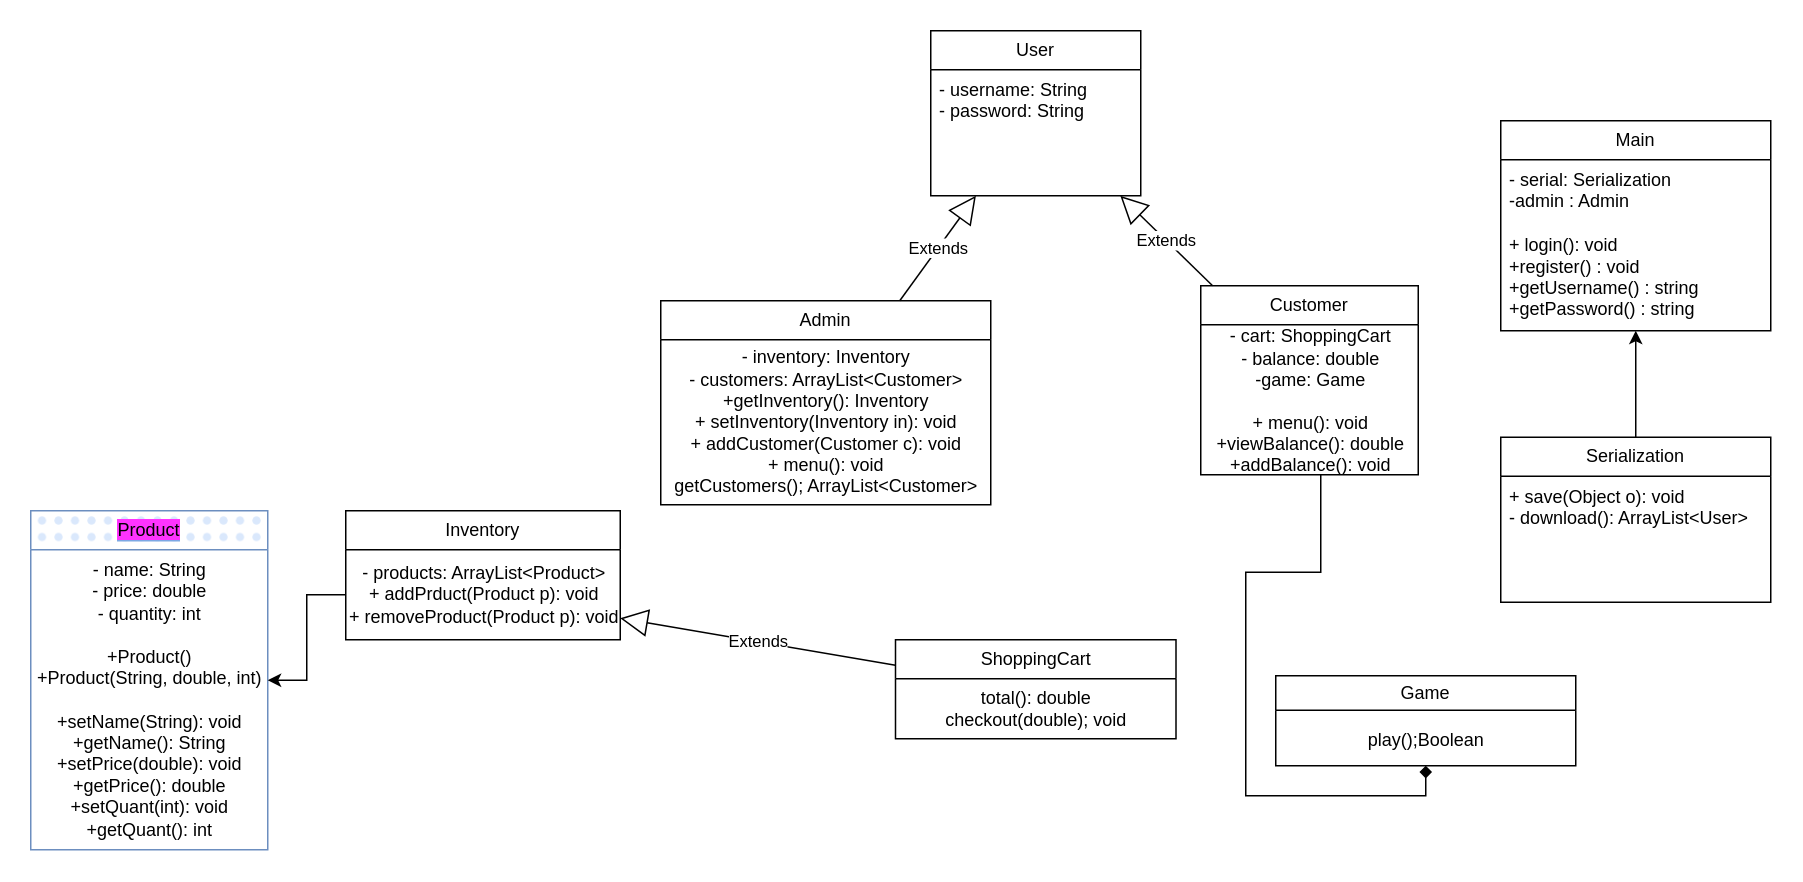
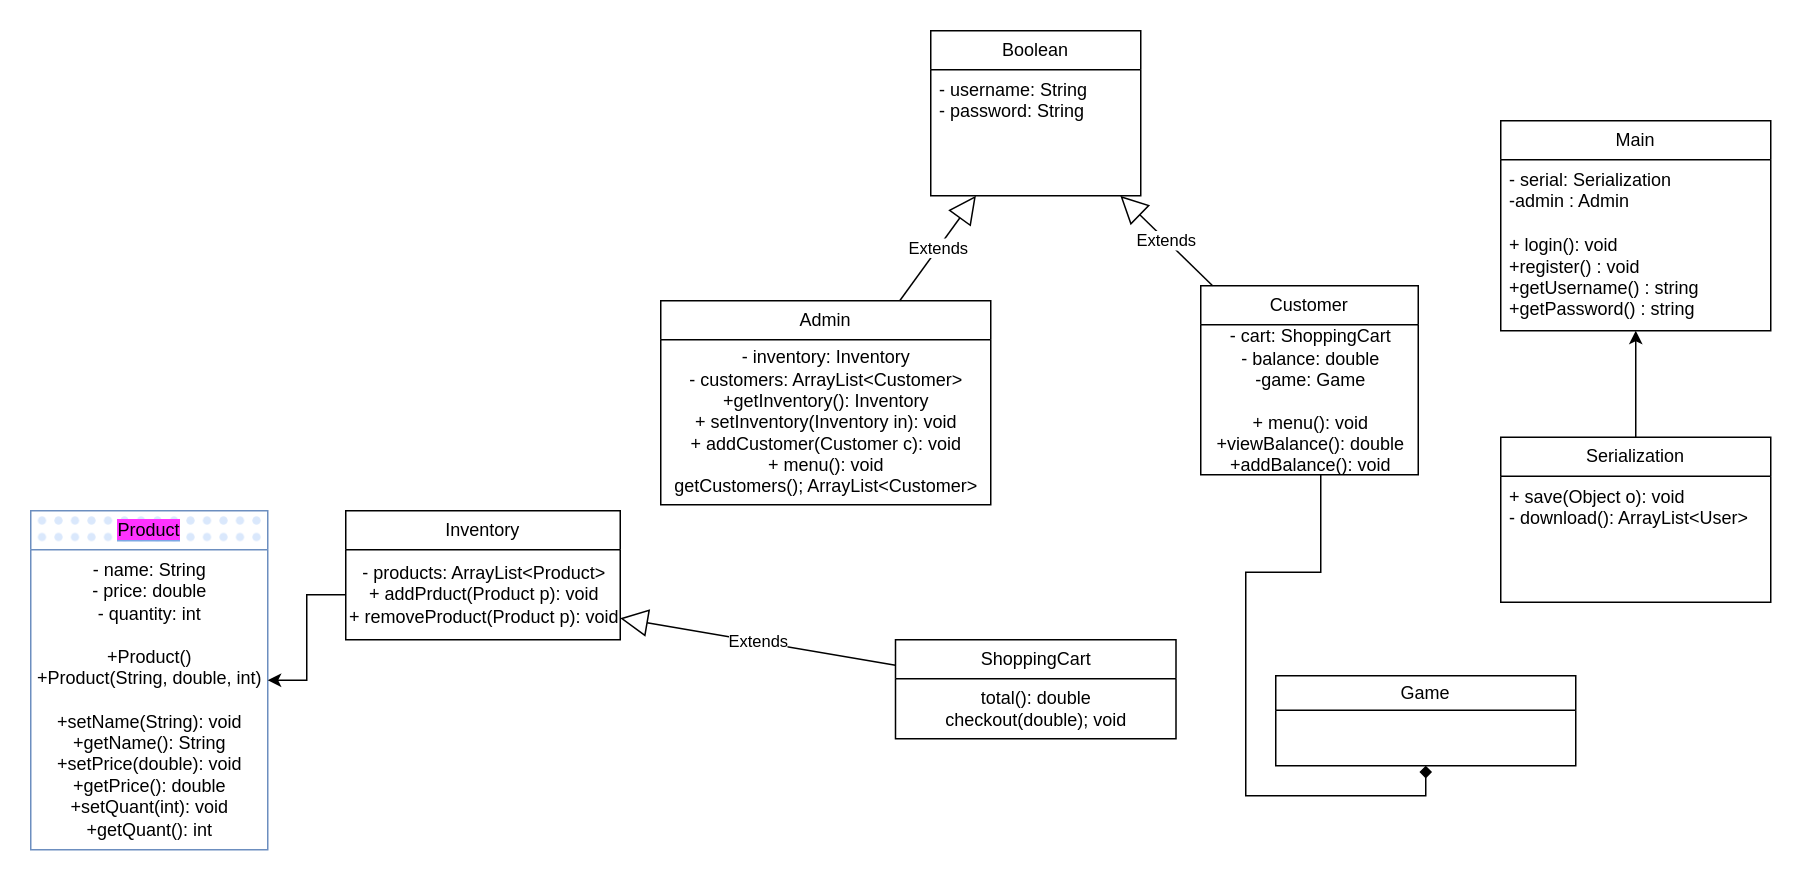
  <mxCell id="0" />
  <mxCell id="1" parent="0" />
  <mxCell id="2" value="Customer" style="swimlane;fontStyle=0;childLayout=stackLayout;horizontal=1;startSize=26;fillColor=none;horizontalStack=0;resizeParent=1;resizeParentMax=0;resizeLast=0;collapsible=1;marginBottom=0;whiteSpace=wrap;html=1;" parent="1" vertex="1"><mxGeometry x="800" y="190" width="145" height="126" as="geometry" /></mxCell>
  <mxCell id="3" value="Admin" style="swimlane;fontStyle=0;childLayout=stackLayout;horizontal=1;startSize=26;fillColor=none;horizontalStack=0;resizeParent=1;resizeParentMax=0;resizeLast=0;collapsible=1;marginBottom=0;whiteSpace=wrap;html=1;" parent="1" vertex="1"><mxGeometry x="440" y="200" width="220" height="136" as="geometry" /></mxCell>
  <mxCell id="4" value="- inventory: Inventory&lt;br&gt;- customers: ArrayList&amp;lt;Customer&amp;gt;&lt;br&gt;+getInventory(): Inventory&lt;br&gt;+ setInventory(Inventory in): void&lt;br&gt;+ addCustomer(Customer c): void&lt;br&gt;+ menu(): void&lt;br&gt;getCustomers(); ArrayList&amp;lt;Customer&amp;gt;" style="text;html=1;align=center;verticalAlign=middle;resizable=0;points=[];autosize=1;strokeColor=none;fillColor=none;" parent="3" vertex="1"><mxGeometry y="26" width="220" height="110" as="geometry" /></mxCell>
- <mxCell id="5" value="User" style="swimlane;fontStyle=0;childLayout=stackLayout;horizontal=1;startSize=26;fillColor=none;horizontalStack=0;resizeParent=1;resizeParentMax=0;resizeLast=0;collapsible=1;marginBottom=0;whiteSpace=wrap;html=1;" parent="1" vertex="1"><mxGeometry x="620" y="20" width="140" height="110" as="geometry" /></mxCell>
+ <mxCell id="5" value="Boolean" style="swimlane;fontStyle=0;childLayout=stackLayout;horizontal=1;startSize=26;fillColor=none;horizontalStack=0;resizeParent=1;resizeParentMax=0;resizeLast=0;collapsible=1;marginBottom=0;whiteSpace=wrap;html=1;" parent="1" vertex="1"><mxGeometry x="620" y="20" width="140" height="110" as="geometry" /></mxCell>
  <mxCell id="6" value="- username: String&lt;br&gt;- password: String&lt;br&gt;&lt;br&gt;" style="text;strokeColor=none;fillColor=none;align=left;verticalAlign=top;spacingLeft=4;spacingRight=4;overflow=hidden;rotatable=0;points=[[0,0.5],[1,0.5]];portConstraint=eastwest;whiteSpace=wrap;html=1;" parent="5" vertex="1"><mxGeometry y="26" width="140" height="84" as="geometry" /></mxCell>
  <mxCell id="7" value="Extends" style="endArrow=block;endSize=16;endFill=0;html=1;rounded=0;" parent="1" source="3" target="5" edge="1"><mxGeometry width="160" relative="1" as="geometry"><mxPoint x="580" y="450" as="sourcePoint" /><mxPoint x="740" y="450" as="targetPoint" /></mxGeometry></mxCell>
  <mxCell id="8" value="Extends" style="endArrow=block;endSize=16;endFill=0;html=1;rounded=0;" parent="1" source="2" target="5" edge="1"><mxGeometry width="160" relative="1" as="geometry"><mxPoint x="626" y="200" as="sourcePoint" /><mxPoint x="664" y="140" as="targetPoint" /></mxGeometry></mxCell>
  <mxCell id="9" value="&lt;span style=&quot;background-color: rgb(255, 51, 255);&quot;&gt;Product&lt;/span&gt;" style="swimlane;fontStyle=0;childLayout=stackLayout;horizontal=1;startSize=26;fillColor=#dae8fc;horizontalStack=0;resizeParent=1;resizeParentMax=0;resizeLast=0;collapsible=1;marginBottom=0;whiteSpace=wrap;html=1;strokeColor=#6c8ebf;labelBackgroundColor=#7da8e3;shadow=0;fillStyle=dots;" parent="1" vertex="1"><mxGeometry x="20" y="340" width="158" height="226" as="geometry" /></mxCell>
  <mxCell id="10" value="- name: String&lt;br&gt;- price: double&lt;br&gt;- quantity: int&lt;br&gt;&lt;br&gt;+Product()&lt;br&gt;+Product(String, double, int)&lt;br&gt;&lt;br&gt;+setName(String): void&lt;br&gt;+getName(): String&lt;br&gt;+setPrice(double): void&lt;br&gt;+getPrice(): double&lt;br&gt;+setQuant(int): void&lt;br&gt;+getQuant(): int" style="text;html=1;align=center;verticalAlign=middle;resizable=0;points=[];autosize=1;strokeColor=none;fillColor=none;" parent="9" vertex="1"><mxGeometry y="26" width="158" height="200" as="geometry" /></mxCell>
  <mxCell id="11" style="edgeStyle=orthogonalEdgeStyle;rounded=0;orthogonalLoop=1;jettySize=auto;html=1;" parent="1" source="13" target="9" edge="1"><mxGeometry relative="1" as="geometry"><mxPoint x="370" y="543" as="sourcePoint" /></mxGeometry></mxCell>
  <mxCell id="12" value="Inventory" style="swimlane;fontStyle=0;childLayout=stackLayout;horizontal=1;startSize=26;fillColor=none;horizontalStack=0;resizeParent=1;resizeParentMax=0;resizeLast=0;collapsible=1;marginBottom=0;whiteSpace=wrap;html=1;" parent="1" vertex="1"><mxGeometry x="230" y="340" width="183" height="86" as="geometry" /></mxCell>
  <mxCell id="13" value="- products: ArrayList&amp;lt;Product&amp;gt;&lt;br style=&quot;border-color: var(--border-color);&quot;&gt;+ addPrduct(Product p): void&lt;br style=&quot;border-color: var(--border-color);&quot;&gt;+ removeProduct(Product p): void" style="text;html=1;align=center;verticalAlign=middle;resizable=0;points=[];autosize=1;strokeColor=none;fillColor=none;" vertex="1" parent="12"><mxGeometry y="26" width="183" height="60" as="geometry" /></mxCell>
  <mxCell id="14" value="ShoppingCart" style="swimlane;fontStyle=0;childLayout=stackLayout;horizontal=1;startSize=26;fillColor=none;horizontalStack=0;resizeParent=1;resizeParentMax=0;resizeLast=0;collapsible=1;marginBottom=0;whiteSpace=wrap;html=1;" parent="1" vertex="1"><mxGeometry x="596.5" y="426" width="187" height="66" as="geometry" /></mxCell>
  <mxCell id="15" value="total(): double&lt;br&gt;checkout(double); void" style="text;html=1;align=center;verticalAlign=middle;resizable=0;points=[];autosize=1;strokeColor=none;fillColor=none;" vertex="1" parent="14"><mxGeometry y="26" width="187" height="40" as="geometry" /></mxCell>
  <mxCell id="16" value="Extends" style="endArrow=block;endSize=16;endFill=0;html=1;rounded=0;" parent="1" source="14" target="13" edge="1"><mxGeometry width="160" relative="1" as="geometry"><mxPoint x="598" y="227" as="sourcePoint" /><mxPoint x="661" y="140" as="targetPoint" /></mxGeometry></mxCell>
  <mxCell id="17" style="edgeStyle=orthogonalEdgeStyle;rounded=0;orthogonalLoop=1;jettySize=auto;html=1;" parent="1" source="18" target="20" edge="1"><mxGeometry relative="1" as="geometry" /></mxCell>
  <mxCell id="18" value="Serialization" style="swimlane;fontStyle=0;childLayout=stackLayout;horizontal=1;startSize=26;fillColor=none;horizontalStack=0;resizeParent=1;resizeParentMax=0;resizeLast=0;collapsible=1;marginBottom=0;whiteSpace=wrap;html=1;" parent="1" vertex="1"><mxGeometry x="1000" y="291" width="180" height="110" as="geometry" /></mxCell>
  <mxCell id="19" value="+ save(Object o): void&lt;br&gt;- download(): ArrayList&amp;lt;User&amp;gt;" style="text;strokeColor=none;fillColor=none;align=left;verticalAlign=top;spacingLeft=4;spacingRight=4;overflow=hidden;rotatable=0;points=[[0,0.5],[1,0.5]];portConstraint=eastwest;whiteSpace=wrap;html=1;" parent="18" vertex="1"><mxGeometry y="26" width="180" height="84" as="geometry" /></mxCell>
  <mxCell id="20" value="Main" style="swimlane;fontStyle=0;childLayout=stackLayout;horizontal=1;startSize=26;fillColor=none;horizontalStack=0;resizeParent=1;resizeParentMax=0;resizeLast=0;collapsible=1;marginBottom=0;whiteSpace=wrap;html=1;" parent="1" vertex="1"><mxGeometry x="1000" y="80" width="180" height="140" as="geometry" /></mxCell>
  <mxCell id="21" value="- serial: Serialization&lt;br&gt;-admin : Admin&lt;br&gt;&lt;br&gt;+ login(): void&lt;br&gt;+register() : void&lt;br&gt;+getUsername() : string&lt;br&gt;+getPassword() : string" style="text;strokeColor=none;fillColor=none;align=left;verticalAlign=top;spacingLeft=4;spacingRight=4;overflow=hidden;rotatable=0;points=[[0,0.5],[1,0.5]];portConstraint=eastwest;whiteSpace=wrap;html=1;" parent="20" vertex="1"><mxGeometry y="26" width="180" height="114" as="geometry" /></mxCell>
  <mxCell id="22" value="&lt;span style=&quot;font-weight: normal;&quot;&gt;Game&lt;/span&gt;" style="swimlane;whiteSpace=wrap;html=1;" vertex="1" parent="1"><mxGeometry x="850" y="450" width="200" height="60" as="geometry" /></mxCell>
- <mxCell id="23" value="play();Boolean&lt;br&gt;" style="text;html=1;align=center;verticalAlign=middle;resizable=0;points=[];autosize=1;strokeColor=none;fillColor=none;" vertex="1" parent="1"><mxGeometry x="900" y="478" width="100" height="30" as="geometry" /></mxCell>
  <mxCell id="24" value="- cart: ShoppingCart&lt;br&gt;- balance: double&lt;br&gt;-game: Game&lt;br&gt;&lt;br&gt;+ menu(): void&lt;br&gt;+viewBalance(): double&lt;br&gt;+addBalance(): void" style="text;html=1;align=center;verticalAlign=middle;resizable=0;points=[];autosize=1;strokeColor=none;fillColor=none;" parent="1" vertex="1"><mxGeometry x="798" y="212" width="150" height="110" as="geometry" /></mxCell>
  <mxCell id="25" style="edgeStyle=orthogonalEdgeStyle;rounded=0;orthogonalLoop=1;jettySize=auto;html=1;endArrow=diamond;" edge="1" parent="1" source="2" target="22"><mxGeometry relative="1" as="geometry"><Array as="points"><mxPoint x="880" y="381" /><mxPoint x="830" y="381" /><mxPoint x="830" y="530" /></Array><mxPoint x="880" y="326" as="sourcePoint" /><mxPoint x="700" y="436" as="targetPoint" /></mxGeometry></mxCell>
